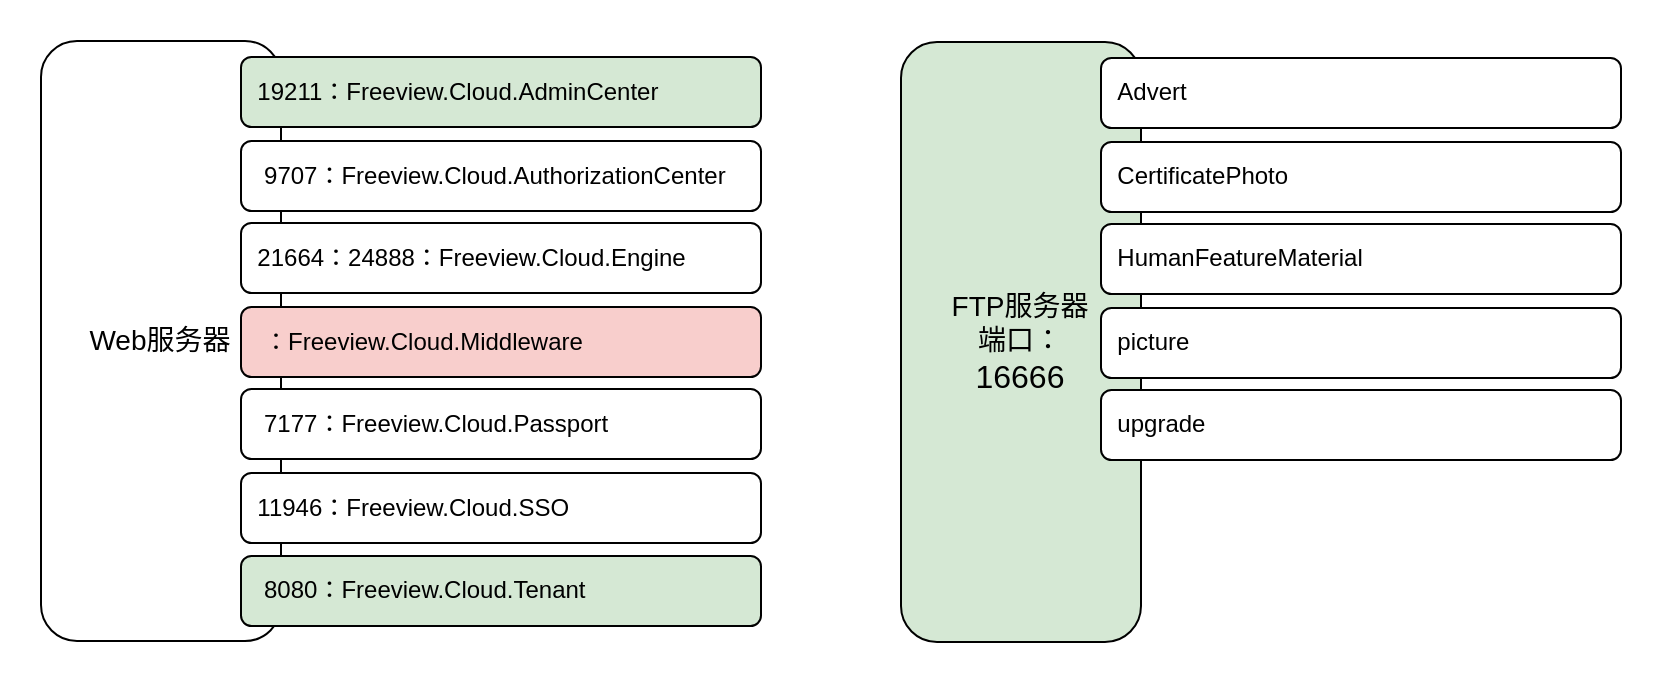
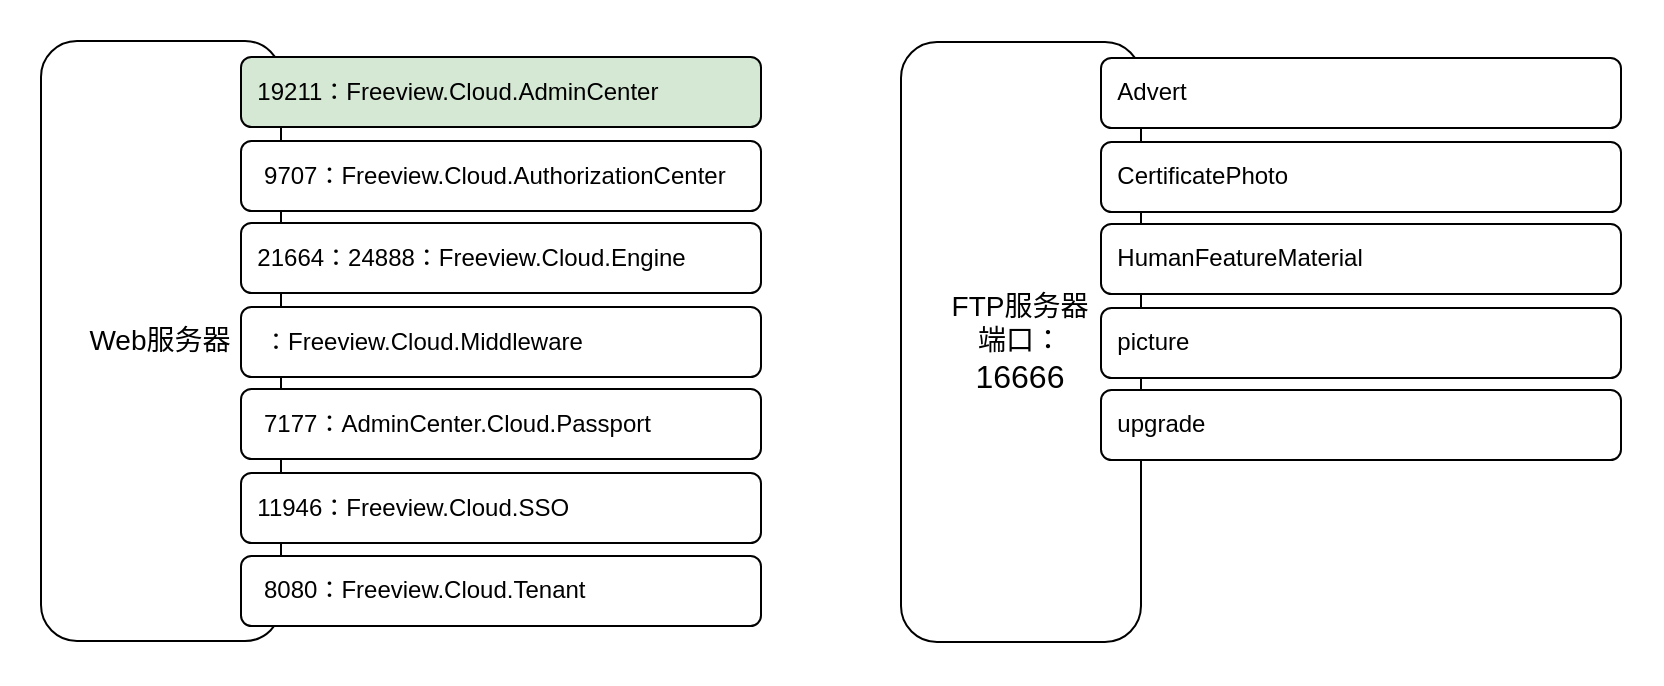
  <mxCell id="0" />
  <mxCell id="1" parent="0" />
  <mxCell id="2" value="&lt;span style=&quot;font-size: 10.5pt&quot;&gt;Web服务器&lt;br&gt;&lt;/span&gt;" style="rounded=1;whiteSpace=wrap;html=1;" vertex="1" parent="1"><mxGeometry x="20" y="20" width="120" height="300" as="geometry" /></mxCell>
  <mxCell id="3" value="&amp;nbsp;&amp;nbsp;&lt;span lang=&quot;EN-US&quot; style=&quot;font-size: 12px;&quot;&gt;19211：&lt;/span&gt;Freeview.Cloud.AdminCenter" style="rounded=1;whiteSpace=wrap;html=1;align=left;fontSize=12;fillColor=#d5e8d4;" vertex="1" parent="1"><mxGeometry x="120" y="28" width="260" height="35" as="geometry" /></mxCell>
  <mxCell id="4" value="&amp;nbsp; &amp;nbsp;&lt;span lang=&quot;EN-US&quot; style=&quot;font-size: 12px&quot;&gt;9707：&lt;/span&gt;Freeview.Cloud.AuthorizationCenter" style="rounded=1;whiteSpace=wrap;html=1;align=left;fontSize=12;" vertex="1" parent="1"><mxGeometry x="120" y="70" width="260" height="35" as="geometry" /></mxCell>
  <mxCell id="5" value="&amp;nbsp;&amp;nbsp;&lt;span lang=&quot;EN-US&quot; style=&quot;font-size: 12px&quot;&gt;21664：24888：&lt;/span&gt;Freeview.Cloud.Engine" style="rounded=1;whiteSpace=wrap;html=1;align=left;fontSize=12;" vertex="1" parent="1"><mxGeometry x="120" y="111" width="260" height="35" as="geometry" /></mxCell>
- <mxCell id="6" value="&amp;nbsp; &amp;nbsp;&lt;span lang=&quot;EN-US&quot; style=&quot;font-size: 12px&quot;&gt;：&lt;/span&gt;Freeview.Cloud.Middleware" style="rounded=1;whiteSpace=wrap;html=1;align=left;fontSize=12;fillColor=#f8cecc;" vertex="1" parent="1"><mxGeometry x="120" y="153" width="260" height="35" as="geometry" /></mxCell>
- <mxCell id="7" value="&amp;nbsp; &amp;nbsp;7177：Freeview.Cloud.Passport" style="rounded=1;whiteSpace=wrap;html=1;align=left;" vertex="1" parent="1"><mxGeometry x="120" y="194" width="260" height="35" as="geometry" /></mxCell>
+ <mxCell id="6" value="&amp;nbsp; &amp;nbsp;&lt;span lang=&quot;EN-US&quot; style=&quot;font-size: 12px&quot;&gt;：&lt;/span&gt;Freeview.Cloud.Middleware" style="rounded=1;whiteSpace=wrap;html=1;align=left;fontSize=12;" vertex="1" parent="1"><mxGeometry x="120" y="153" width="260" height="35" as="geometry" /></mxCell>
+ <mxCell id="7" value="&amp;nbsp; &amp;nbsp;7177：AdminCenter.Cloud.Passport" style="rounded=1;whiteSpace=wrap;html=1;align=left;" vertex="1" parent="1"><mxGeometry x="120" y="194" width="260" height="35" as="geometry" /></mxCell>
  <mxCell id="8" value="&amp;nbsp;&amp;nbsp;&lt;span lang=&quot;EN-US&quot; style=&quot;font-size: 12px;&quot;&gt;11946：&lt;/span&gt;Freeview.Cloud.SSO" style="rounded=1;whiteSpace=wrap;html=1;align=left;fontSize=12;" vertex="1" parent="1"><mxGeometry x="120" y="236" width="260" height="35" as="geometry" /></mxCell>
- <mxCell id="9" value="&amp;nbsp; &amp;nbsp;8080：Freeview.Cloud.Tenant" style="rounded=1;whiteSpace=wrap;html=1;align=left;fillColor=#d5e8d4;" vertex="1" parent="1"><mxGeometry x="120" y="277.5" width="260" height="35" as="geometry" /></mxCell>
- <mxCell id="10" value="&lt;span style=&quot;font-size: 10.5pt&quot;&gt;FTP服务器&lt;br&gt;端口：&lt;br&gt;&lt;/span&gt;&lt;span lang=&quot;EN-US&quot; style=&quot;font-size: 12.0pt&quot;&gt;16666&lt;/span&gt;&lt;span style=&quot;font-size: 10.5pt&quot;&gt;&lt;br&gt;&lt;/span&gt;" style="rounded=1;whiteSpace=wrap;html=1;fillColor=#d5e8d4;" vertex="1" parent="1"><mxGeometry x="450" y="20.5" width="120" height="300" as="geometry" /></mxCell>
+ <mxCell id="9" value="&amp;nbsp; &amp;nbsp;8080：Freeview.Cloud.Tenant" style="rounded=1;whiteSpace=wrap;html=1;align=left;" vertex="1" parent="1"><mxGeometry x="120" y="277.5" width="260" height="35" as="geometry" /></mxCell>
+ <mxCell id="10" value="&lt;span style=&quot;font-size: 10.5pt&quot;&gt;FTP服务器&lt;br&gt;端口：&lt;br&gt;&lt;/span&gt;&lt;span lang=&quot;EN-US&quot; style=&quot;font-size: 12.0pt&quot;&gt;16666&lt;/span&gt;&lt;span style=&quot;font-size: 10.5pt&quot;&gt;&lt;br&gt;&lt;/span&gt;" style="rounded=1;whiteSpace=wrap;html=1;" vertex="1" parent="1"><mxGeometry x="450" y="20.5" width="120" height="300" as="geometry" /></mxCell>
  <mxCell id="11" value="&amp;nbsp;&amp;nbsp;&lt;span style=&quot;white-space: nowrap&quot;&gt;Advert&lt;/span&gt;" style="rounded=1;whiteSpace=wrap;html=1;align=left;" vertex="1" parent="1"><mxGeometry x="550" y="28.5" width="260" height="35" as="geometry" /></mxCell>
  <mxCell id="12" value="&amp;nbsp;&amp;nbsp;&lt;span style=&quot;white-space: nowrap&quot;&gt;CertificatePhoto&lt;/span&gt;" style="rounded=1;whiteSpace=wrap;html=1;align=left;" vertex="1" parent="1"><mxGeometry x="550" y="70.5" width="260" height="35" as="geometry" /></mxCell>
  <mxCell id="13" value="&lt;span style=&quot;white-space: nowrap&quot;&gt;&amp;nbsp; HumanFeatureMaterial&lt;/span&gt;" style="rounded=1;whiteSpace=wrap;html=1;align=left;" vertex="1" parent="1"><mxGeometry x="550" y="111.5" width="260" height="35" as="geometry" /></mxCell>
  <mxCell id="14" value="&amp;nbsp;&amp;nbsp;&lt;span style=&quot;white-space: nowrap&quot;&gt;picture&lt;/span&gt;" style="rounded=1;whiteSpace=wrap;html=1;align=left;" vertex="1" parent="1"><mxGeometry x="550" y="153.5" width="260" height="35" as="geometry" /></mxCell>
  <mxCell id="15" value="&amp;nbsp;&amp;nbsp;&lt;span style=&quot;white-space: nowrap&quot;&gt;upgrade&lt;/span&gt;" style="rounded=1;whiteSpace=wrap;html=1;align=left;" vertex="1" parent="1"><mxGeometry x="550" y="194.5" width="260" height="35" as="geometry" /></mxCell>
